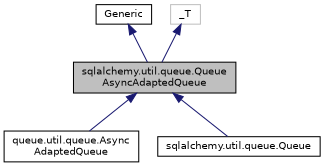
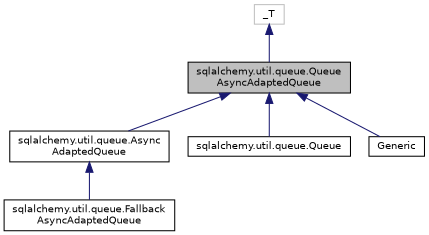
  digraph {
    node [color=black fillcolor=white fontname=Helvetica fontsize=10 shape=record style=filled]
    edge [color=midnightblue dir=back fontname=Helvetica fontsize=10 labelfontname=Helvetica labelfontsize=10 style=solid]
    n1 [fillcolor=grey75 fontcolor=black height=0.2 label="sqlalchemy.util.queue.Queue\lAsyncAdaptedQueue" width=0.4]
-   n2 [height=0.2 label="queue.util.queue.Async\lAdaptedQueue" width=0.4]
+   n2 [height=0.2 label="sqlalchemy.util.queue.Async\lAdaptedQueue" width=0.4]
    n3 [height=0.2 label="sqlalchemy.util.queue.Queue" width=0.4]
+   n4 [height=0.2 label="sqlalchemy.util.queue.Fallback\lAsyncAdaptedQueue" width=0.4]
    n5 [height=0.2 label=Generic width=0.4]
    n6 [color=grey75 height=0.2 label=_T width=0.4]
    n1 -> n2
    n1 -> n3
-   n5 -> n1
+   n2 -> n4
+   n1 -> n5
    n6 -> n1
  }
